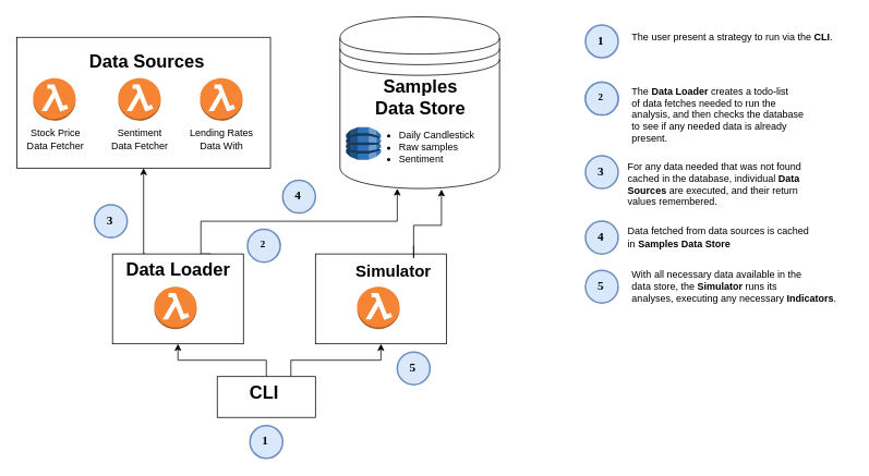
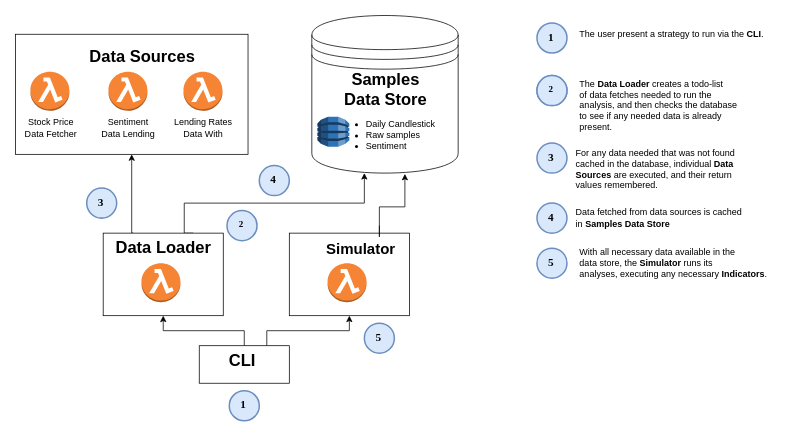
  <mxCell id="0" />
  <mxCell id="1" parent="0" />
  <mxCell id="2" value="" style="shape=datastore;whiteSpace=wrap;html=1;" vertex="1" parent="1"><mxGeometry x="415" width="195" height="210" as="geometry" y="20" /></mxCell>
  <mxCell id="3" value="&lt;div style=&quot;font-size: 18px&quot; align=&quot;center&quot;&gt;&lt;font size=&quot;1&quot;&gt;&lt;b style=&quot;font-size: 22px&quot;&gt;Samples&lt;/b&gt;&lt;/font&gt;&lt;/div&gt;&lt;div style=&quot;font-size: 18px&quot; align=&quot;center&quot;&gt;&lt;font size=&quot;1&quot;&gt;&lt;b style=&quot;font-size: 22px&quot;&gt;Data Store&lt;/b&gt;&lt;/font&gt;&lt;/div&gt;&lt;ul&gt;&lt;li&gt;&lt;div align=&quot;left&quot;&gt;Daily Candlestick&lt;/div&gt;&lt;/li&gt;&lt;li&gt;&lt;div align=&quot;left&quot;&gt;Raw samples&lt;/div&gt;&lt;/li&gt;&lt;li&gt;&lt;div align=&quot;left&quot;&gt;Sentiment&lt;/div&gt;&lt;div align=&quot;left&quot;&gt;&lt;br&gt;&lt;/div&gt;&lt;/li&gt;&lt;/ul&gt;" style="text;html=1;resizable=0;autosize=1;align=center;verticalAlign=middle;points=[];fillColor=none;strokeColor=none;rounded=0;" vertex="1" parent="1"><mxGeometry x="437.5" y="100" width="150" height="120" as="geometry" /></mxCell>
  <mxCell id="4" value="" style="rounded=0;whiteSpace=wrap;html=1;" vertex="1" parent="1"><mxGeometry y="45" width="310" height="160" as="geometry" x="20" /></mxCell>
- <mxCell id="5" value="&lt;div style=&quot;font-size: 22px&quot;&gt;&lt;b&gt;Data Sources&lt;/b&gt;&lt;/div&gt;" style="text;whiteSpace=wrap;html=1;" vertex="1" parent="1"><mxGeometry x="107" y="55" width="155" height="30" as="geometry" /></mxCell>
+ <mxCell id="5" value="&lt;div style=&quot;font-size: 22px&quot;&gt;&lt;b&gt;Data Sources&lt;/b&gt;&lt;/div&gt;" style="text;whiteSpace=wrap;html=1;" vertex="1" parent="1"><mxGeometry x="117" y="55" width="155" height="30" as="geometry" /></mxCell>
  <mxCell id="6" value="&lt;div&gt;Stock Price&lt;/div&gt;&lt;div&gt;Data Fetcher&lt;/div&gt;" style="text;html=1;resizable=0;autosize=1;align=center;verticalAlign=middle;points=[];fillColor=none;strokeColor=none;rounded=0;" vertex="1" parent="1"><mxGeometry x="27" y="155" width="80" height="30" as="geometry" /></mxCell>
- <mxCell id="7" value="&lt;div&gt;Sentiment&lt;/div&gt;&lt;div&gt;Data Fetcher&lt;/div&gt;" style="text;html=1;resizable=0;autosize=1;align=center;verticalAlign=middle;points=[];fillColor=none;strokeColor=none;rounded=0;" vertex="1" parent="1"><mxGeometry x="130" y="155" width="80" height="30" as="geometry" /></mxCell>
+ <mxCell id="7" value="&lt;div&gt;Sentiment&lt;/div&gt;&lt;div&gt;Data Lending&lt;/div&gt;" style="text;html=1;resizable=0;autosize=1;align=center;verticalAlign=middle;points=[];fillColor=none;strokeColor=none;rounded=0;" vertex="1" parent="1"><mxGeometry x="130" y="155" width="80" height="30" as="geometry" /></mxCell>
  <mxCell id="8" value="&lt;div&gt;Lending Rates&lt;/div&gt;&lt;div&gt;Data With&lt;/div&gt;" style="text;html=1;resizable=0;autosize=1;align=center;verticalAlign=middle;points=[];fillColor=none;strokeColor=none;rounded=0;" vertex="1" parent="1"><mxGeometry x="225" y="155" width="90" height="30" as="geometry" /></mxCell>
  <mxCell id="9" style="edgeStyle=orthogonalEdgeStyle;rounded=0;orthogonalLoop=1;jettySize=auto;html=1;exitX=0.5;exitY=0;exitDx=0;exitDy=0;entryX=0.5;entryY=1;entryDx=0;entryDy=0;" edge="1" parent="1" source="11" target="15"><mxGeometry relative="1" as="geometry" /></mxCell>
  <mxCell id="10" style="edgeStyle=orthogonalEdgeStyle;rounded=0;orthogonalLoop=1;jettySize=auto;html=1;exitX=0.75;exitY=0;exitDx=0;exitDy=0;entryX=0.5;entryY=1;entryDx=0;entryDy=0;" edge="1" parent="1" source="11" target="37"><mxGeometry relative="1" as="geometry" /></mxCell>
  <mxCell id="11" value="" style="rounded=0;whiteSpace=wrap;html=1;" vertex="1" parent="1"><mxGeometry x="265" y="460" width="120" height="50" as="geometry" /></mxCell>
  <mxCell id="12" value="&lt;b&gt;&lt;font style=&quot;font-size: 22px&quot;&gt;CLI&lt;/font&gt;&lt;/b&gt;" style="text;html=1;resizable=0;autosize=1;align=center;verticalAlign=middle;points=[];fillColor=none;strokeColor=none;rounded=0;" vertex="1" parent="1"><mxGeometry x="297" y="470" width="50" height="20" as="geometry" /></mxCell>
  <mxCell id="13" style="edgeStyle=orthogonalEdgeStyle;rounded=0;orthogonalLoop=1;jettySize=auto;html=1;exitX=0.25;exitY=0;exitDx=0;exitDy=0;entryX=0.5;entryY=1;entryDx=0;entryDy=0;" edge="1" parent="1" source="15" target="4"><mxGeometry relative="1" as="geometry"><Array as="points"><mxPoint x="175" y="310" /></Array></mxGeometry></mxCell>
  <mxCell id="14" style="edgeStyle=orthogonalEdgeStyle;rounded=0;orthogonalLoop=1;jettySize=auto;html=1;exitX=0.75;exitY=0;exitDx=0;exitDy=0;" edge="1" parent="1" source="15"><mxGeometry relative="1" as="geometry"><mxPoint x="485" y="230" as="targetPoint" /><Array as="points"><mxPoint x="245" y="310" /><mxPoint x="245" y="270" /><mxPoint x="485" y="270" /><mxPoint x="485" y="230" /></Array></mxGeometry></mxCell>
  <mxCell id="15" value="" style="rounded=0;whiteSpace=wrap;html=1;" vertex="1" parent="1"><mxGeometry x="137" y="310" width="160" height="110" as="geometry" /></mxCell>
  <mxCell id="16" value="&lt;font style=&quot;font-size: 22px&quot;&gt;&lt;b&gt;Data Loader&lt;/b&gt;&lt;/font&gt;" style="text;html=1;resizable=0;autosize=1;align=center;verticalAlign=middle;points=[];fillColor=none;strokeColor=none;rounded=0;" vertex="1" parent="1"><mxGeometry x="147" y="320" width="140" height="20" as="geometry" /></mxCell>
  <mxCell id="17" value="" style="outlineConnect=0;dashed=0;verticalLabelPosition=bottom;verticalAlign=top;align=center;html=1;shape=mxgraph.aws3.lambda_function;fillColor=#F58534;gradientColor=none;" vertex="1" parent="1"><mxGeometry x="40" y="95" width="52" height="52" as="geometry" /></mxCell>
  <mxCell id="18" value="" style="outlineConnect=0;dashed=0;verticalLabelPosition=bottom;verticalAlign=top;align=center;html=1;shape=mxgraph.aws3.lambda_function;fillColor=#F58534;gradientColor=none;" vertex="1" parent="1"><mxGeometry x="144" y="95" width="52" height="52" as="geometry" /></mxCell>
  <mxCell id="19" value="" style="outlineConnect=0;dashed=0;verticalLabelPosition=bottom;verticalAlign=top;align=center;html=1;shape=mxgraph.aws3.lambda_function;fillColor=#F58534;gradientColor=none;" vertex="1" parent="1"><mxGeometry x="244" y="95" width="52" height="52" as="geometry" /></mxCell>
  <mxCell id="20" value="" style="outlineConnect=0;dashed=0;verticalLabelPosition=bottom;verticalAlign=top;align=center;html=1;shape=mxgraph.aws3.dynamo_db;fillColor=#2E73B8;gradientColor=none;" vertex="1" parent="1"><mxGeometry x="422.5" y="155" width="42.5" height="40" as="geometry" /></mxCell>
  <mxCell id="21" value="" style="outlineConnect=0;dashed=0;verticalLabelPosition=bottom;verticalAlign=top;align=center;html=1;shape=mxgraph.aws3.lambda_function;fillColor=#F58534;gradientColor=none;" vertex="1" parent="1"><mxGeometry x="188" y="350" width="52" height="52" as="geometry" /></mxCell>
  <mxCell id="22" value="&lt;b&gt;&lt;font style=&quot;font-size: 15px&quot;&gt;1&lt;/font&gt;&lt;/b&gt;" style="ellipse;whiteSpace=wrap;html=1;aspect=fixed;strokeWidth=2;fontFamily=Tahoma;spacingBottom=4;spacingRight=2;strokeColor=#6c8ebf;fillColor=#dae8fc;" vertex="1" parent="1"><mxGeometry x="305" y="520" width="40" height="40" as="geometry" /></mxCell>
  <mxCell id="23" value="&lt;div&gt;&lt;b&gt;2&lt;/b&gt;&lt;br&gt;&lt;/div&gt;" style="ellipse;whiteSpace=wrap;html=1;aspect=fixed;strokeWidth=2;fontFamily=Tahoma;spacingBottom=4;spacingRight=2;strokeColor=#6c8ebf;fillColor=#dae8fc;" vertex="1" parent="1"><mxGeometry x="302" y="280" width="40" height="40" as="geometry" /></mxCell>
  <mxCell id="24" value="&lt;b&gt;&lt;font style=&quot;font-size: 15px&quot;&gt;3&lt;/font&gt;&lt;/b&gt;" style="ellipse;whiteSpace=wrap;html=1;aspect=fixed;strokeWidth=2;fontFamily=Tahoma;spacingBottom=4;spacingRight=2;strokeColor=#6c8ebf;fillColor=#dae8fc;" vertex="1" parent="1"><mxGeometry x="115" y="250" width="40" height="40" as="geometry" /></mxCell>
  <mxCell id="25" value="&lt;b&gt;&lt;font style=&quot;font-size: 15px&quot;&gt;4&lt;/font&gt;&lt;/b&gt;" style="ellipse;whiteSpace=wrap;html=1;aspect=fixed;strokeWidth=2;fontFamily=Tahoma;spacingBottom=4;spacingRight=2;strokeColor=#6c8ebf;fillColor=#dae8fc;" vertex="1" parent="1"><mxGeometry x="345" y="220" width="40" height="40" as="geometry" /></mxCell>
  <mxCell id="26" value="&lt;font size=&quot;1&quot;&gt;&lt;b style=&quot;font-size: 15px&quot;&gt;5&lt;/b&gt;&lt;/font&gt;" style="ellipse;whiteSpace=wrap;html=1;aspect=fixed;strokeWidth=2;fontFamily=Tahoma;spacingBottom=4;spacingRight=2;strokeColor=#6c8ebf;fillColor=#dae8fc;" vertex="1" parent="1"><mxGeometry x="485" y="430" width="40" height="40" as="geometry" /></mxCell>
  <mxCell id="27" value="&lt;b&gt;&lt;font style=&quot;font-size: 15px&quot;&gt;1&lt;/font&gt;&lt;/b&gt;" style="ellipse;whiteSpace=wrap;html=1;aspect=fixed;strokeWidth=2;fontFamily=Tahoma;spacingBottom=4;spacingRight=2;strokeColor=#6c8ebf;fillColor=#dae8fc;" vertex="1" parent="1"><mxGeometry x="715" y="30" width="40" height="40" as="geometry" /></mxCell>
  <mxCell id="28" value="&lt;div align=&quot;left&quot;&gt;The user present a strategy to run via the &lt;b&gt;CLI&lt;/b&gt;.&lt;br&gt;&lt;/div&gt;" style="text;html=1;align=left;verticalAlign=middle;resizable=0;points=[];autosize=1;" vertex="1" parent="1"><mxGeometry x="770" y="35" width="270" height="20" as="geometry" /></mxCell>
  <mxCell id="29" value="&lt;b&gt;&lt;font style=&quot;font-size: 15px&quot;&gt;1&lt;/font&gt;&lt;/b&gt;" style="ellipse;whiteSpace=wrap;html=1;aspect=fixed;strokeWidth=2;fontFamily=Tahoma;spacingBottom=4;spacingRight=2;strokeColor=#6c8ebf;fillColor=#dae8fc;" vertex="1" parent="1"><mxGeometry x="715" y="100" width="40" height="40" as="geometry" /></mxCell>
  <mxCell id="30" value="&lt;div align=&quot;left&quot;&gt;The &lt;b&gt;Data Loader&lt;/b&gt; creates a todo-list&lt;/div&gt;&lt;div align=&quot;left&quot;&gt;of data fetches needed to run the&lt;/div&gt;&lt;div align=&quot;left&quot;&gt;analysis, and then checks the database&lt;/div&gt;&lt;div align=&quot;left&quot;&gt;to see if any needed data is already&lt;/div&gt;&lt;div align=&quot;left&quot;&gt;present.&lt;/div&gt;" style="text;html=1;align=left;verticalAlign=middle;resizable=0;points=[];autosize=1;" vertex="1" parent="1"><mxGeometry x="770" y="100" width="220" height="80" as="geometry" /></mxCell>
  <mxCell id="31" value="&lt;div&gt;&lt;b&gt;2&lt;/b&gt;&lt;br&gt;&lt;/div&gt;" style="ellipse;whiteSpace=wrap;html=1;aspect=fixed;strokeWidth=2;fontFamily=Tahoma;spacingBottom=4;spacingRight=2;strokeColor=#6c8ebf;fillColor=#dae8fc;" vertex="1" parent="1"><mxGeometry x="715" y="100" width="40" height="40" as="geometry" /></mxCell>
  <mxCell id="32" value="&lt;b&gt;&lt;font style=&quot;font-size: 15px&quot;&gt;3&lt;/font&gt;&lt;/b&gt;" style="ellipse;whiteSpace=wrap;html=1;aspect=fixed;strokeWidth=2;fontFamily=Tahoma;spacingBottom=4;spacingRight=2;strokeColor=#6c8ebf;fillColor=#dae8fc;" vertex="1" parent="1"><mxGeometry x="715" y="190" width="40" height="40" as="geometry" /></mxCell>
  <mxCell id="33" value="&lt;div&gt;For any data needed that was not found&lt;/div&gt;&lt;div&gt;cached in the database, individual &lt;b&gt;Data&lt;/b&gt;&lt;/div&gt;&lt;div&gt;&lt;b&gt;Sources &lt;/b&gt;are executed, and their return&lt;/div&gt;&lt;div&gt;values remembered.&lt;br&gt;&lt;/div&gt;" style="text;html=1;align=left;verticalAlign=middle;resizable=0;points=[];autosize=1;" vertex="1" parent="1"><mxGeometry x="765" y="195" width="230" height="60" as="geometry" /></mxCell>
  <mxCell id="34" value="&lt;b&gt;&lt;font style=&quot;font-size: 15px&quot;&gt;4&lt;/font&gt;&lt;/b&gt;" style="ellipse;whiteSpace=wrap;html=1;aspect=fixed;strokeWidth=2;fontFamily=Tahoma;spacingBottom=4;spacingRight=2;strokeColor=#6c8ebf;fillColor=#dae8fc;" vertex="1" parent="1"><mxGeometry x="715" y="270" width="40" height="40" as="geometry" /></mxCell>
  <mxCell id="35" value="&lt;div&gt;Data fetched from data sources is cached&lt;/div&gt;&lt;div&gt;in &lt;b&gt;Samples Data Store&lt;/b&gt;&lt;br&gt;&lt;/div&gt;" style="text;html=1;align=left;verticalAlign=middle;resizable=0;points=[];autosize=1;fontStyle=0" vertex="1" parent="1"><mxGeometry x="765" y="275" width="240" height="30" as="geometry" /></mxCell>
  <mxCell id="36" value="&lt;font size=&quot;1&quot;&gt;&lt;b style=&quot;font-size: 15px&quot;&gt;5&lt;/b&gt;&lt;/font&gt;" style="ellipse;whiteSpace=wrap;html=1;aspect=fixed;strokeWidth=2;fontFamily=Tahoma;spacingBottom=4;spacingRight=2;strokeColor=#6c8ebf;fillColor=#dae8fc;" vertex="1" parent="1"><mxGeometry x="715" y="330" width="40" height="40" as="geometry" /></mxCell>
  <mxCell id="37" value="" style="rounded=0;whiteSpace=wrap;html=1;" vertex="1" parent="1"><mxGeometry x="385" y="310" width="160" height="110" as="geometry" /></mxCell>
  <mxCell id="38" style="edgeStyle=orthogonalEdgeStyle;rounded=0;orthogonalLoop=1;jettySize=auto;html=1;entryX=0.636;entryY=1.005;entryDx=0;entryDy=0;entryPerimeter=0;" edge="1" parent="1" target="2"><mxGeometry relative="1" as="geometry"><mxPoint x="505" y="300" as="sourcePoint" /><Array as="points"><mxPoint x="505" y="315" /><mxPoint x="505" y="275" /><mxPoint x="539" y="275" /></Array></mxGeometry></mxCell>
  <mxCell id="39" value="&lt;div&gt;&lt;font size=&quot;1&quot;&gt;&lt;b style=&quot;font-size: 20px&quot;&gt;Simulator&lt;/b&gt;&lt;/font&gt;&lt;/div&gt;" style="text;html=1;resizable=0;autosize=1;align=center;verticalAlign=middle;points=[];fillColor=none;strokeColor=none;rounded=0;" vertex="1" parent="1"><mxGeometry x="425" y="320" width="110" height="20" as="geometry" /></mxCell>
  <mxCell id="40" value="" style="outlineConnect=0;dashed=0;verticalLabelPosition=bottom;verticalAlign=top;align=center;html=1;shape=mxgraph.aws3.lambda_function;fillColor=#F58534;gradientColor=none;" vertex="1" parent="1"><mxGeometry x="436" y="350" width="52" height="52" as="geometry" /></mxCell>
  <mxCell id="41" value="&lt;div&gt;With all necessary data available in the&lt;/div&gt;&lt;div&gt;data store, the &lt;b&gt;Simulator&lt;/b&gt; runs its&lt;/div&gt;&lt;div&gt;analyses, executing any necessary &lt;b&gt;Indicators&lt;/b&gt;.&lt;br&gt;&lt;/div&gt;" style="text;html=1;align=left;verticalAlign=middle;resizable=0;points=[];autosize=1;fontStyle=0" vertex="1" parent="1"><mxGeometry x="770" y="325" width="260" height="50" as="geometry" /></mxCell>
